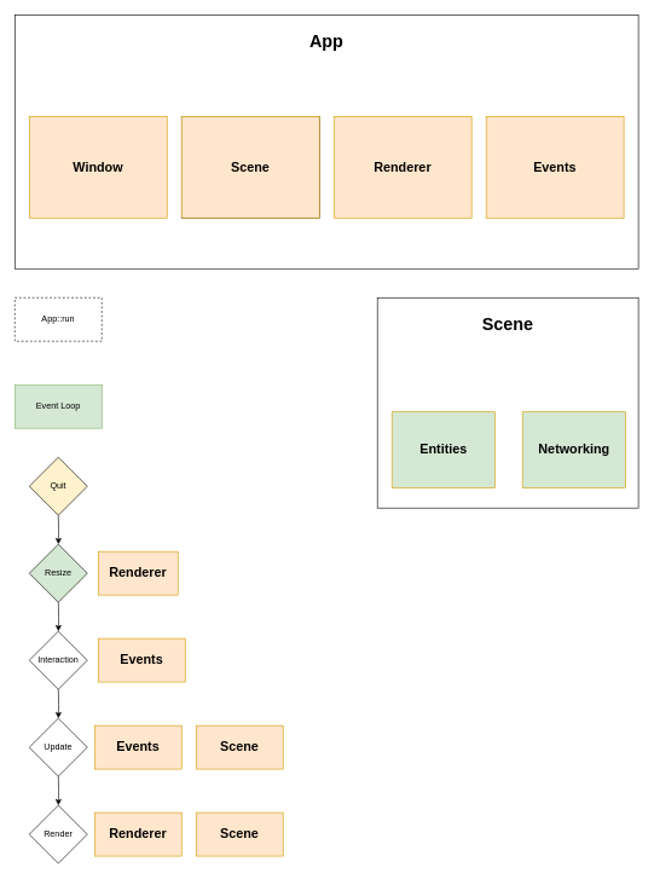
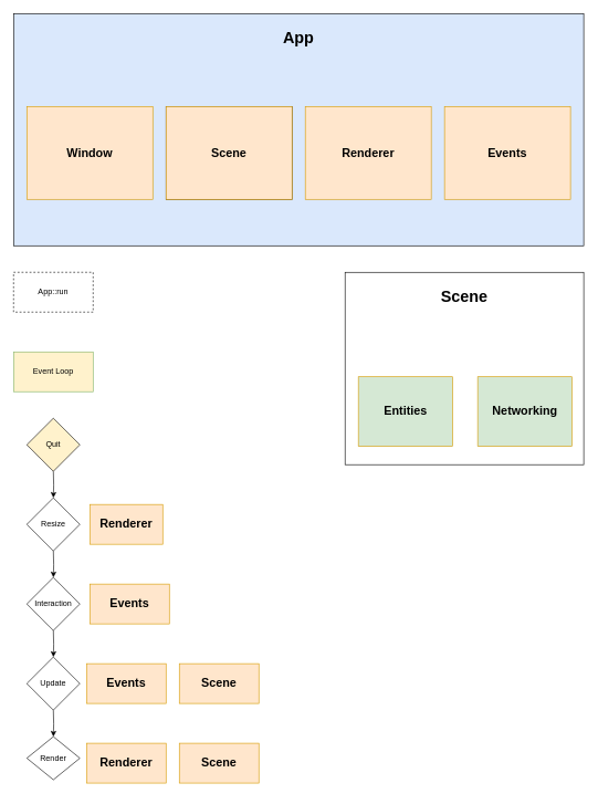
  <mxCell id="0" />
  <mxCell id="1" parent="0" />
- <mxCell id="2" value="&lt;p style=&quot;line-height: 130%;&quot;&gt;&lt;/p&gt;&lt;h1 style=&quot;&quot;&gt;&lt;span style=&quot;background-color: initial;&quot;&gt;App&lt;/span&gt;&lt;/h1&gt;&lt;p&gt;&lt;/p&gt;" style="rounded=0;whiteSpace=wrap;html=1;align=center;spacingLeft=0;spacingBottom=0;verticalAlign=top;" vertex="1" parent="1"><mxGeometry x="20" y="20" width="860" height="350" as="geometry" /></mxCell>
+ <mxCell id="2" value="&lt;p style=&quot;line-height: 130%;&quot;&gt;&lt;/p&gt;&lt;h1 style=&quot;&quot;&gt;&lt;span style=&quot;background-color: initial;&quot;&gt;App&lt;/span&gt;&lt;/h1&gt;&lt;p&gt;&lt;/p&gt;" style="rounded=0;whiteSpace=wrap;html=1;align=center;spacingLeft=0;spacingBottom=0;verticalAlign=top;fillColor=#dae8fc;" vertex="1" parent="1"><mxGeometry x="20" y="20" width="860" height="350" as="geometry" /></mxCell>
  <mxCell id="3" value="&lt;h2&gt;Window&lt;/h2&gt;" style="rounded=0;whiteSpace=wrap;html=1;fillColor=#ffe6cc;strokeColor=#d79b00;" vertex="1" parent="1"><mxGeometry x="40" y="160" width="190" height="140" as="geometry" /></mxCell>
  <mxCell id="4" value="&lt;h2&gt;Window&lt;/h2&gt;" style="rounded=0;whiteSpace=wrap;html=1;" vertex="1" parent="1"><mxGeometry x="250" y="160" width="190" height="140" as="geometry" /></mxCell>
  <mxCell id="5" value="&lt;h2&gt;Scene&lt;/h2&gt;" style="rounded=0;whiteSpace=wrap;html=1;fillColor=#ffe6cc;strokeColor=#d79b00;" vertex="1" parent="1"><mxGeometry x="250" y="160" width="190" height="140" as="geometry" /></mxCell>
  <mxCell id="6" value="&lt;h2&gt;Renderer&lt;/h2&gt;" style="rounded=0;whiteSpace=wrap;html=1;fillColor=#ffe6cc;strokeColor=#d79b00;" vertex="1" parent="1"><mxGeometry x="460" y="160" width="190" height="140" as="geometry" /></mxCell>
  <mxCell id="7" value="&lt;h2&gt;Events&lt;/h2&gt;" style="rounded=0;whiteSpace=wrap;html=1;fillColor=#ffe6cc;strokeColor=#d79b00;" vertex="1" parent="1"><mxGeometry x="670" y="160" width="190" height="140" as="geometry" /></mxCell>
  <mxCell id="8" value="App::run" style="rounded=0;whiteSpace=wrap;html=1;dashed=1;" vertex="1" parent="1"><mxGeometry x="20" y="410" width="120" height="60" as="geometry" /></mxCell>
- <mxCell id="9" value="Event Loop" style="rounded=0;whiteSpace=wrap;html=1;fillColor=#d5e8d4;strokeColor=#82b366;" vertex="1" parent="1"><mxGeometry x="20" y="530" width="120" height="60" as="geometry" /></mxCell>
+ <mxCell id="9" value="Event Loop" style="rounded=0;whiteSpace=wrap;html=1;fillColor=#fff2cc;strokeColor=#82b366;" vertex="1" parent="1"><mxGeometry x="20" y="530" width="120" height="60" as="geometry" /></mxCell>
  <mxCell id="10" value="Quit" style="rhombus;whiteSpace=wrap;html=1;fillColor=#fff2cc;" vertex="1" parent="1"><mxGeometry x="40" y="630" width="80" height="80" as="geometry" /></mxCell>
  <mxCell id="11" style="edgeStyle=orthogonalEdgeStyle;rounded=0;orthogonalLoop=1;jettySize=auto;html=1;entryX=0.5;entryY=0;entryDx=0;entryDy=0;" edge="1" parent="1" target="12"><mxGeometry relative="1" as="geometry"><mxPoint x="80" y="710" as="sourcePoint" /><mxPoint x="80" y="750" as="targetPoint" /></mxGeometry></mxCell>
- <mxCell id="12" value="Resize" style="rhombus;whiteSpace=wrap;html=1;fillColor=#d5e8d4;" vertex="1" parent="1"><mxGeometry x="40" y="750" width="80" height="80" as="geometry" /></mxCell>
+ <mxCell id="12" value="Resize" style="rhombus;whiteSpace=wrap;html=1;" vertex="1" parent="1"><mxGeometry x="40" y="750" width="80" height="80" as="geometry" /></mxCell>
  <mxCell id="13" style="edgeStyle=orthogonalEdgeStyle;rounded=0;orthogonalLoop=1;jettySize=auto;html=1;entryX=0.5;entryY=0;entryDx=0;entryDy=0;" edge="1" parent="1" target="14"><mxGeometry relative="1" as="geometry"><mxPoint x="80" y="830" as="sourcePoint" /><mxPoint x="80" y="870" as="targetPoint" /></mxGeometry></mxCell>
  <mxCell id="14" value="Interaction" style="rhombus;whiteSpace=wrap;html=1;" vertex="1" parent="1"><mxGeometry x="40" y="870" width="80" height="80" as="geometry" /></mxCell>
  <mxCell id="15" style="edgeStyle=orthogonalEdgeStyle;rounded=0;orthogonalLoop=1;jettySize=auto;html=1;entryX=0.5;entryY=0;entryDx=0;entryDy=0;" edge="1" parent="1" target="16"><mxGeometry relative="1" as="geometry"><mxPoint x="80" y="950" as="sourcePoint" /><mxPoint x="80" y="990" as="targetPoint" /></mxGeometry></mxCell>
  <mxCell id="16" value="Update" style="rhombus;whiteSpace=wrap;html=1;" vertex="1" parent="1"><mxGeometry x="40" y="990" width="80" height="80" as="geometry" /></mxCell>
  <mxCell id="17" value="&lt;h2&gt;Renderer&lt;/h2&gt;" style="rounded=0;whiteSpace=wrap;html=1;fillColor=#ffe6cc;strokeColor=#d79b00;" vertex="1" parent="1"><mxGeometry x="135" y="760" width="110" height="60" as="geometry" /></mxCell>
  <mxCell id="18" value="&lt;h2&gt;Events&lt;/h2&gt;" style="rounded=0;whiteSpace=wrap;html=1;fillColor=#ffe6cc;strokeColor=#d79b00;" vertex="1" parent="1"><mxGeometry x="135" y="880" width="120" height="60" as="geometry" /></mxCell>
  <mxCell id="19" value="&lt;h2&gt;Events&lt;/h2&gt;" style="rounded=0;whiteSpace=wrap;html=1;fillColor=#ffe6cc;strokeColor=#d79b00;" vertex="1" parent="1"><mxGeometry x="130" y="1000" width="120" height="60" as="geometry" /></mxCell>
  <mxCell id="20" value="&lt;h2&gt;Scene&lt;/h2&gt;" style="rounded=0;whiteSpace=wrap;html=1;fillColor=#ffe6cc;strokeColor=#d79b00;" vertex="1" parent="1"><mxGeometry x="270" y="1000" width="120" height="60" as="geometry" /></mxCell>
  <mxCell id="21" style="edgeStyle=orthogonalEdgeStyle;rounded=0;orthogonalLoop=1;jettySize=auto;html=1;entryX=0.5;entryY=0;entryDx=0;entryDy=0;" edge="1" parent="1" target="22"><mxGeometry relative="1" as="geometry"><mxPoint x="80" y="1070" as="sourcePoint" /><mxPoint x="80" y="1110" as="targetPoint" /></mxGeometry></mxCell>
- <mxCell id="22" value="Render" style="rhombus;whiteSpace=wrap;html=1;" vertex="1" parent="1"><mxGeometry x="40" y="1110" width="80" height="80" as="geometry" /></mxCell>
+ <mxCell id="22" value="Render" style="rhombus;whiteSpace=wrap;html=1;" vertex="1" parent="1"><mxGeometry x="40" y="1110" width="80" height="65" as="geometry" /></mxCell>
  <mxCell id="23" value="&lt;h2&gt;Renderer&lt;/h2&gt;" style="rounded=0;whiteSpace=wrap;html=1;fillColor=#ffe6cc;strokeColor=#d79b00;" vertex="1" parent="1"><mxGeometry x="130" y="1120" width="120" height="60" as="geometry" /></mxCell>
  <mxCell id="24" value="&lt;h2&gt;Scene&lt;/h2&gt;" style="rounded=0;whiteSpace=wrap;html=1;fillColor=#ffe6cc;strokeColor=#d79b00;" vertex="1" parent="1"><mxGeometry x="270" y="1120" width="120" height="60" as="geometry" /></mxCell>
  <mxCell id="25" value="&lt;p style=&quot;line-height: 130%;&quot;&gt;&lt;/p&gt;&lt;h1 style=&quot;&quot;&gt;Scene&lt;/h1&gt;&lt;p&gt;&lt;/p&gt;" style="rounded=0;whiteSpace=wrap;html=1;align=center;spacingLeft=0;spacingBottom=0;verticalAlign=top;" vertex="1" parent="1"><mxGeometry x="520" y="410" width="360" height="290" as="geometry" /></mxCell>
  <mxCell id="26" value="&lt;h2&gt;Entities&lt;/h2&gt;" style="rounded=0;whiteSpace=wrap;html=1;fillColor=#d5e8d4;strokeColor=#d79b00;" vertex="1" parent="1"><mxGeometry x="540" y="567.5" width="142.5" height="105" as="geometry" /></mxCell>
  <mxCell id="27" value="&lt;h2&gt;Networking&lt;/h2&gt;" style="rounded=0;whiteSpace=wrap;html=1;fillColor=#d5e8d4;strokeColor=#d79b00;" vertex="1" parent="1"><mxGeometry x="720" y="567.5" width="142.5" height="105" as="geometry" /></mxCell>
